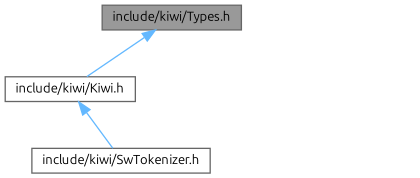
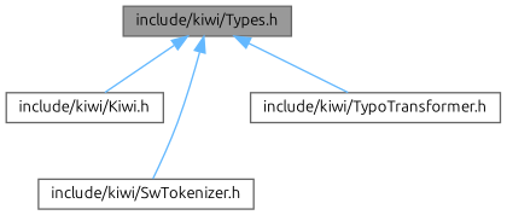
  digraph {
    fontname=Ubuntu
    node [color=grey40 fillcolor=white fontname=Ubuntu fontsize=10 shape=box style=filled]
    edge [color=steelblue1 dir=back fontname=Ubuntu fontsize=10 labelfontname=Helvetica labelfontsize=10 style=solid]
    n1 [color=gray40 fillcolor=grey60 fontcolor=black height=0.2 label="include/kiwi/Types.h" width=0.4]
    n2 [height=0.2 label="include/kiwi/Kiwi.h" width=0.4]
    n3 [height=0.2 label="include/kiwi/SwTokenizer.h" width=0.4]
+   n4 [height=0.2 label="include/kiwi/TypoTransformer.h" width=0.4]
    n1 -> n2
-   n2 -> n3
+   n1 -> n3
+   n1 -> n4
  }
